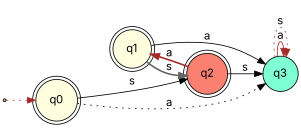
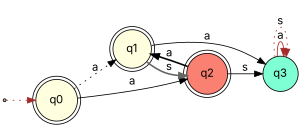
  digraph {
    fontname=Inter
    rankdir=LR
    node [fillcolor=lightyellow fontname=Inter shape=doublecircle style=filled]
    edge [color=brown fontname=Inter style=solid]
    ini [fillcolor=tan shape=point]
    n2 [label=q0]
    n3 [label=q1]
    n4 [fillcolor=salmon label=q2]
    n5 [fillcolor=aquamarine label=q3 shape=circle]
    ini -> n2 [style=dotted]
-   n2 -> n5 [color=black label=a style=dotted]
-   n2 -> n4 [color=black label=s]
+   n2 -> n3 [color=black label=a style=dotted]
+   n2 -> n4 [color=black label=a]
    n3 -> n4 [color=gray40 label=s style=bold]
    n3 -> n5 [color=black label=a]
-   n4 -> n3 [label=a style=bold]
+   n4 -> n3 [color=black label=a style=bold]
    n4 -> n5 [color=black label=s]
    n5 -> n5 [label=a]
    n5 -> n5 [label=s style=dotted]
  }
